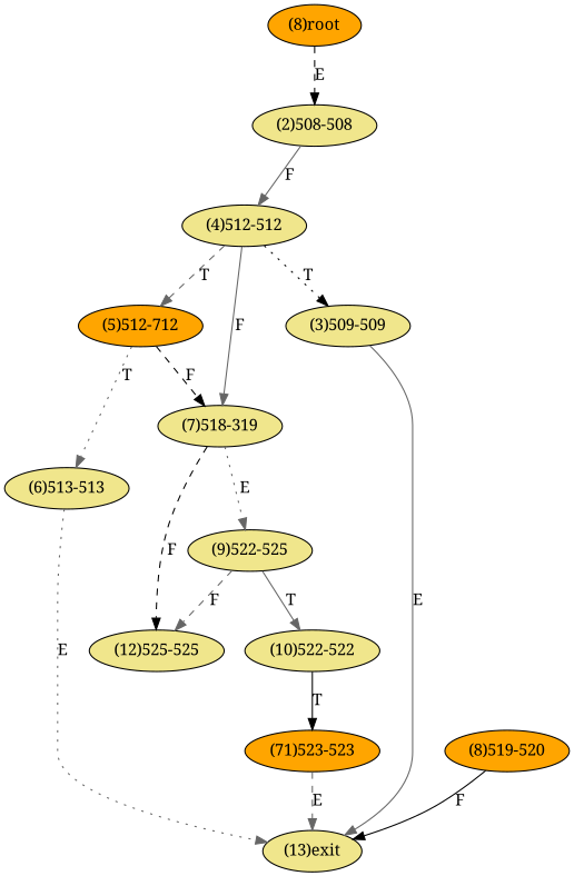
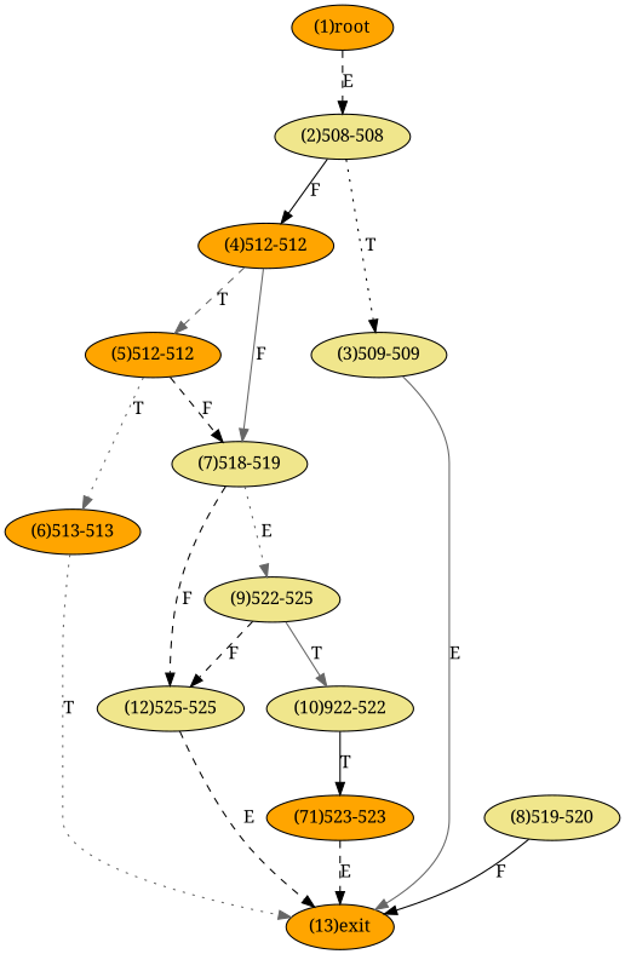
  digraph {
    fontname="Noto Serif"
    node [fillcolor=khaki fontname="Noto Serif" style=filled]
    edge [color=gray40 fontname="Noto Serif" style=dashed]
-   n1 [fillcolor=orange label="(8)root"]
+   n1 [fillcolor=orange label="(1)root"]
    n2 [label="(2)508-508"]
    n3 [label="(3)509-509"]
-   n4 [label="(4)512-512"]
-   n5 [label="(13)exit"]
-   n6 [fillcolor=orange label="(5)512-712"]
-   n7 [label="(7)518-319"]
-   n8 [label="(6)513-513"]
+   n4 [fillcolor=orange label="(4)512-512"]
+   n5 [fillcolor=orange label="(13)exit"]
+   n6 [fillcolor=orange label="(5)512-512"]
+   n7 [label="(7)518-519"]
+   n8 [fillcolor=orange label="(6)513-513"]
    n9 [label="(9)522-525"]
    n10 [label="(12)525-525"]
-   n11 [label="(10)522-522"]
-   n12 [fillcolor=orange label="(8)519-520"]
+   n11 [label="(10)922-522"]
+   n12 [label="(8)519-520"]
    n13 [fillcolor=orange label="(71)523-523"]
    n1 -> n2 [color=black label=E]
-   n4 -> n3 [color=black label=T style=dotted]
-   n2 -> n4 [label=F style=solid]
+   n2 -> n3 [color=black label=T style=dotted]
+   n2 -> n4 [color=black label=F style=solid]
    n3 -> n5 [label=E style=solid]
    n4 -> n6 [label=T]
    n4 -> n7 [label=F style=solid]
    n6 -> n7 [color=black label=F]
    n6 -> n8 [label=T style=dotted]
    n7 -> n9 [label=E style=dotted]
    n7 -> n10 [color=black label=F]
-   n8 -> n5 [label=E style=dotted]
-   n9 -> n10 [label=F]
+   n8 -> n5 [label=T style=dotted]
+   n9 -> n10 [color=black label=F]
    n9 -> n11 [label=T style=solid]
+   n10 -> n5 [color=black label=E]
    n11 -> n13 [color=black label=T style=solid]
    n12 -> n5 [color=black label=F style=solid]
-   n13 -> n5 [label=E]
+   n13 -> n5 [color=black label=E]
  }
